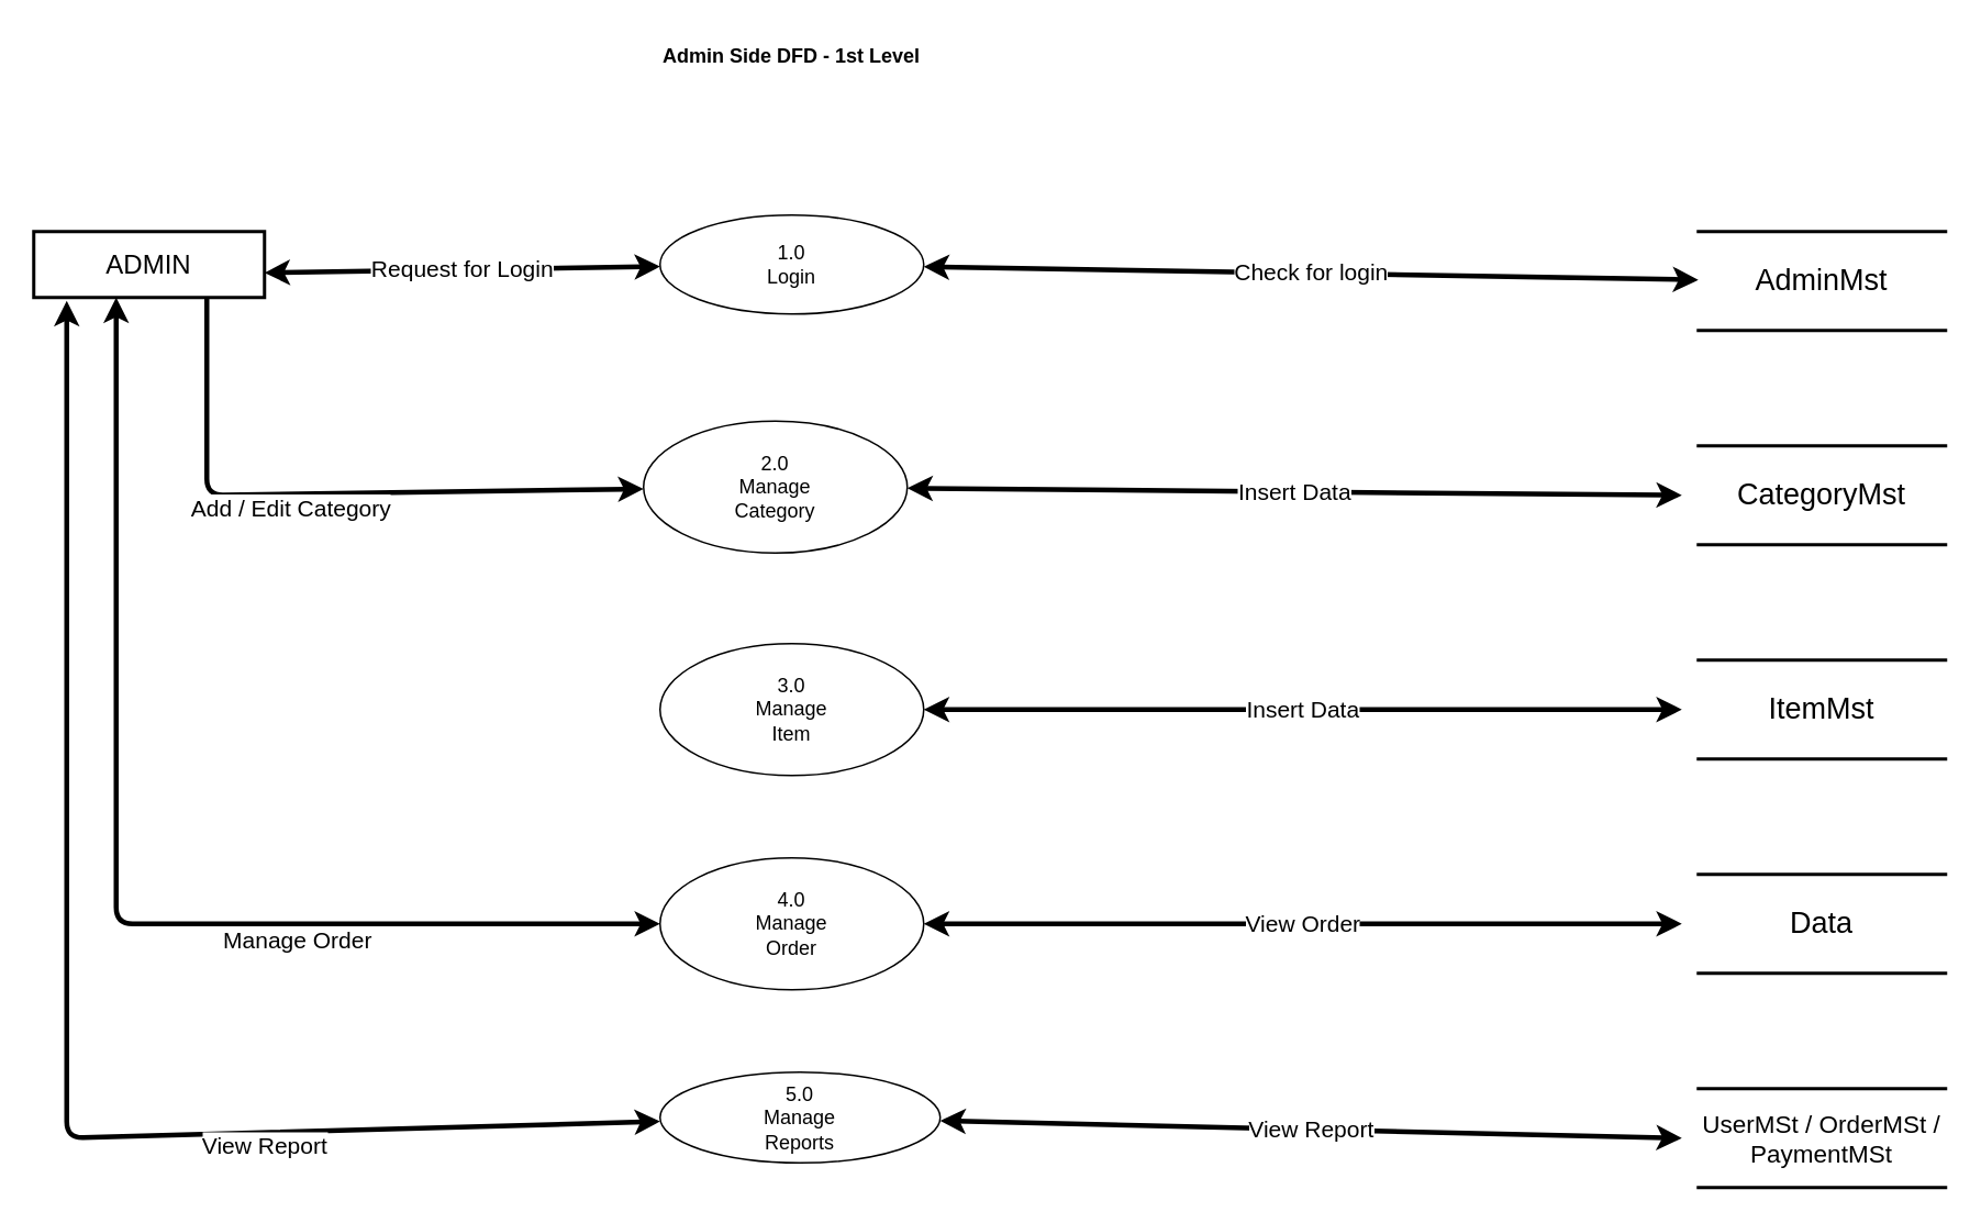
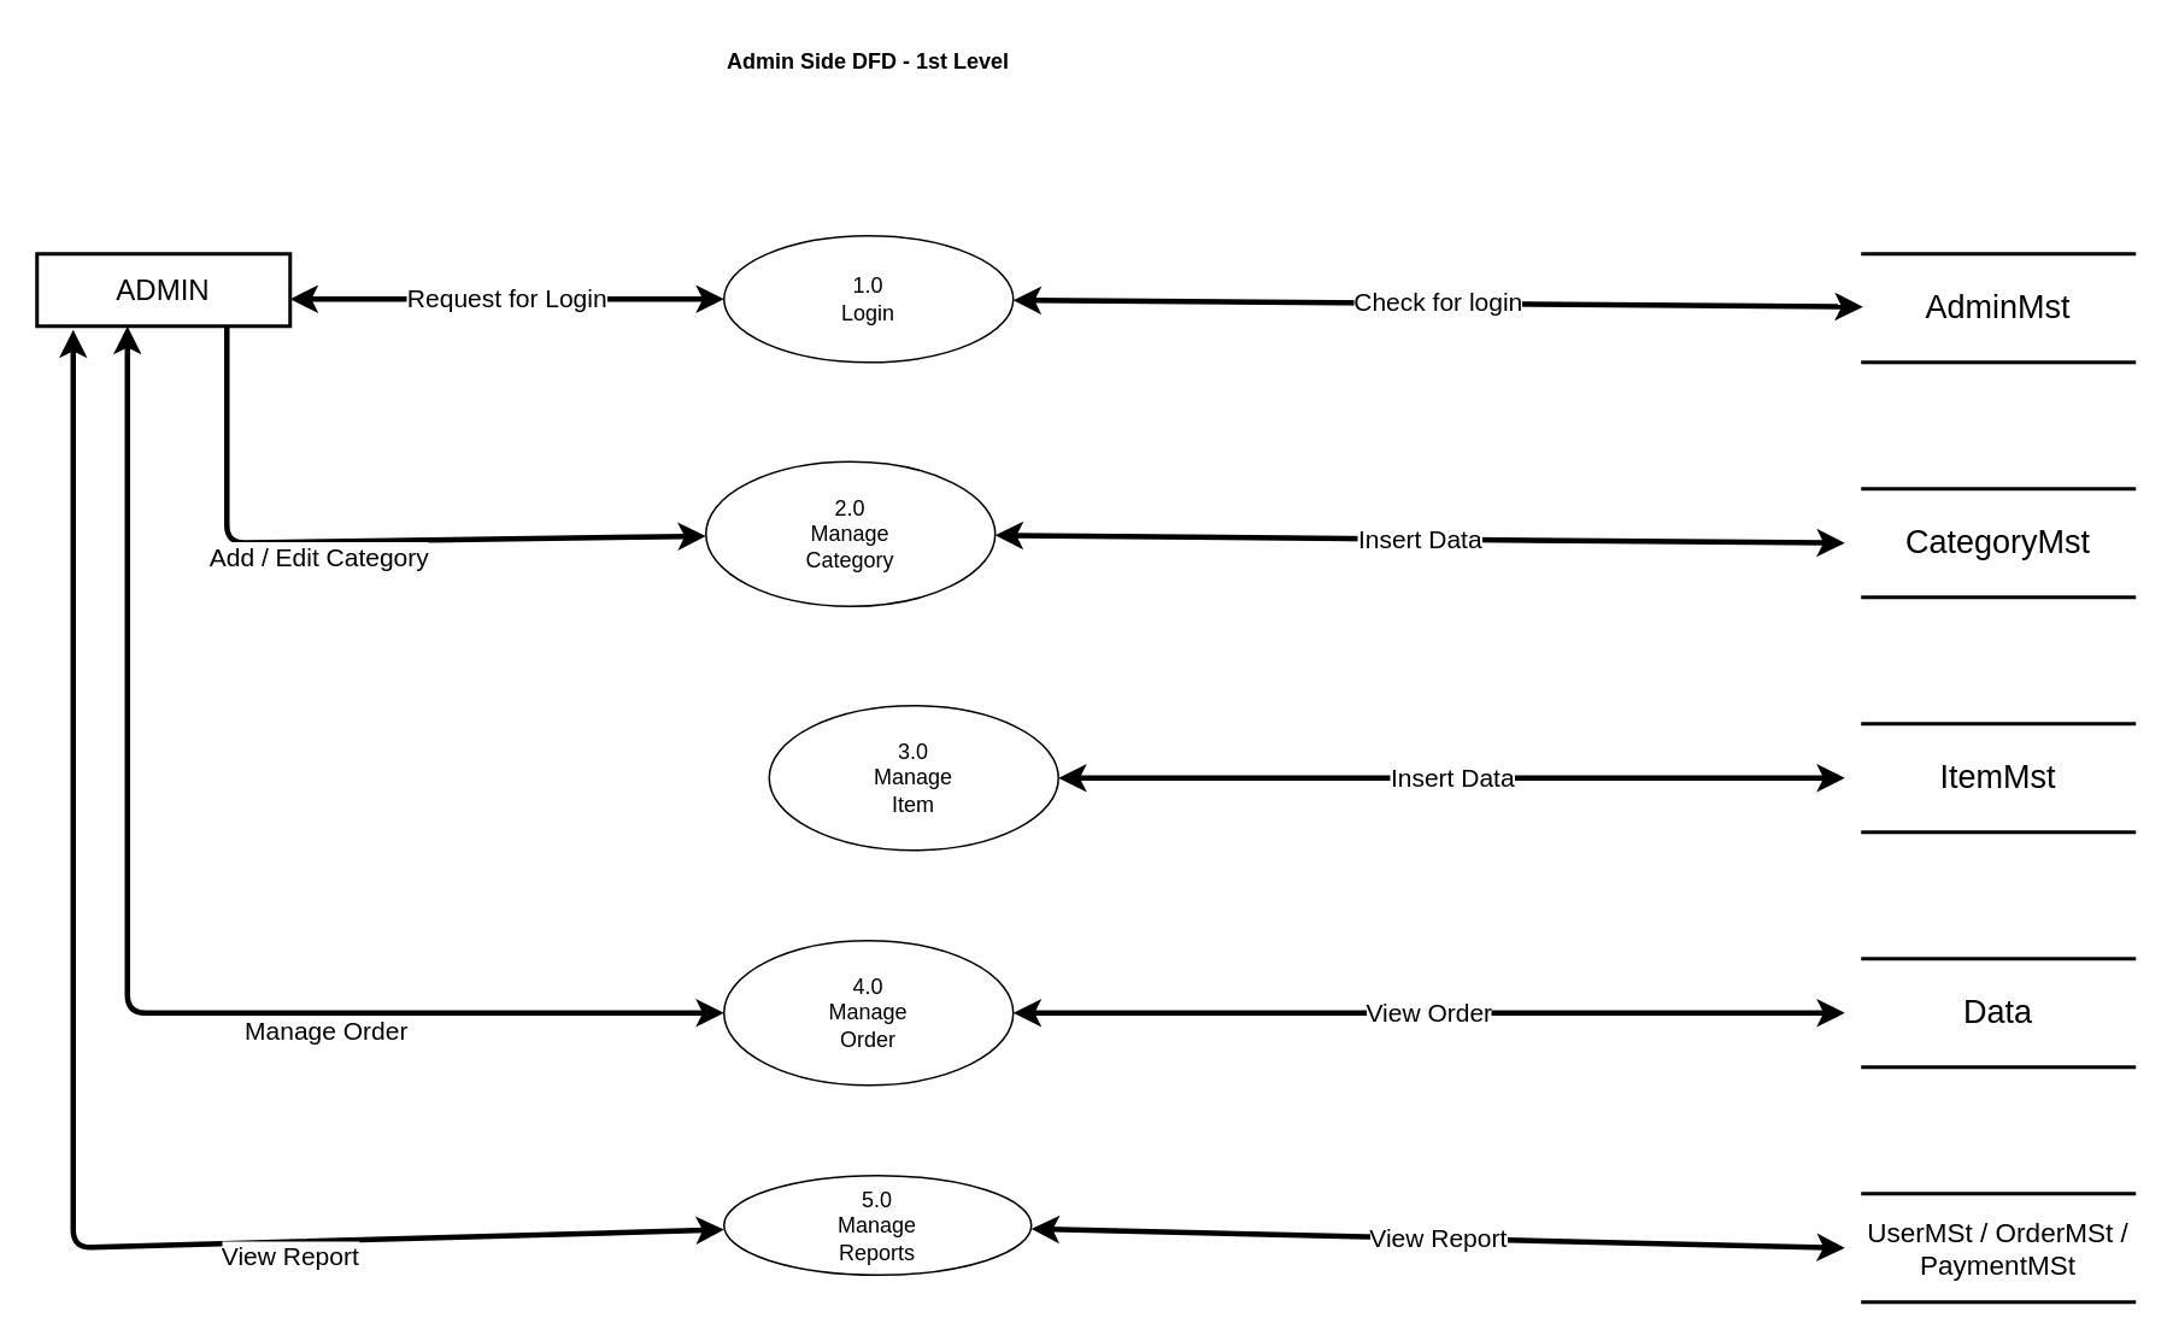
  <mxCell id="0" />
  <mxCell id="1" parent="0" />
  <mxCell id="2" value="Admin Side DFD - 1st Level" style="text;whiteSpace=wrap;html=1;fontStyle=1;" parent="1" vertex="1"><mxGeometry x="400" y="20" width="460" height="30" as="geometry" /></mxCell>
  <mxCell id="3" value="&lt;font style=&quot;font-size: 16px;&quot;&gt;ADMIN&lt;/font&gt;" style="shape=rectangle;whiteSpace=wrap;html=1;strokeWidth=2;" parent="1" vertex="1"><mxGeometry x="20" y="140" width="140" height="40" as="geometry" /></mxCell>
- <mxCell id="4" value="1.0&#10;Login" style="shape=ellipse;whiteSpace=wrap;html=1;" parent="1" vertex="1"><mxGeometry x="400" y="130" width="160" height="60" as="geometry" /></mxCell>
+ <mxCell id="4" value="1.0&#10;Login" style="shape=ellipse;whiteSpace=wrap;html=1;" parent="1" vertex="1"><mxGeometry x="400" y="130" width="160" height="70" as="geometry" /></mxCell>
  <mxCell id="5" value="2.0&#10;Manage&#10;Category" style="shape=ellipse;whiteSpace=wrap;html=1;" parent="1" vertex="1"><mxGeometry x="390" y="255" width="160" height="80" as="geometry" /></mxCell>
- <mxCell id="6" value="3.0&#10;Manage&#10;Item" style="shape=ellipse;whiteSpace=wrap;html=1;" parent="1" vertex="1"><mxGeometry x="400" y="390" width="160" height="80" as="geometry" /></mxCell>
+ <mxCell id="6" value="3.0&#10;Manage&#10;Item" style="shape=ellipse;whiteSpace=wrap;html=1;" parent="1" vertex="1"><mxGeometry x="425" y="390" width="160" height="80" as="geometry" /></mxCell>
  <mxCell id="7" value="4.0&#10;Manage&#10;Order" style="shape=ellipse;whiteSpace=wrap;html=1;" parent="1" vertex="1"><mxGeometry x="400" y="520" width="160" height="80" as="geometry" /></mxCell>
  <mxCell id="8" value="5.0&#10;Manage&#10;Reports" style="shape=ellipse;whiteSpace=wrap;html=1;" parent="1" vertex="1"><mxGeometry x="400" y="650" width="170" height="55" as="geometry" /></mxCell>
  <mxCell id="9" value="&lt;font style=&quot;font-size: 14px;&quot;&gt;Request for Login&lt;/font&gt;" style="endArrow=classic;html=1;strokeWidth=3;startArrow=classic;" parent="1" target="4" edge="1"><mxGeometry as="geometry"><mxPoint x="160" y="165" as="sourcePoint" /></mxGeometry></mxCell>
  <mxCell id="10" value="&lt;font style=&quot;font-size: 14px;&quot;&gt;Add / Edit Category&lt;/font&gt;" style="endArrow=classic;html=1;exitX=0.75;exitY=1;exitDx=0;exitDy=0;strokeWidth=3;" parent="1" source="3" target="5" edge="1"><mxGeometry as="geometry"><Array as="points"><mxPoint x="125" y="300" /></Array><mxPoint x="-82" y="70" as="offset" /></mxGeometry></mxCell>
  <mxCell id="11" value="&lt;font style=&quot;font-size: 14px;&quot;&gt;Manage Order&lt;/font&gt;" style="endArrow=classic;html=1;strokeWidth=3;startArrow=classic;" parent="1" target="7" edge="1"><mxGeometry as="geometry"><mxPoint x="70" y="180" as="sourcePoint" /><Array as="points"><mxPoint x="70" y="560" /></Array><mxPoint x="-55" y="200" as="offset" /></mxGeometry></mxCell>
  <mxCell id="12" value="&lt;font style=&quot;font-size: 14px;&quot;&gt;View Report&lt;/font&gt;" style="endArrow=classic;html=1;strokeWidth=3;startArrow=classic;" parent="1" target="8" edge="1"><mxGeometry as="geometry"><mxPoint x="40" y="182" as="sourcePoint" /><Array as="points"><mxPoint x="40" y="690" /></Array><mxPoint x="-60" y="264" as="offset" /></mxGeometry></mxCell>
  <mxCell id="13" value="&lt;font style=&quot;font-size: 14px;&quot;&gt;Check for login&lt;/font&gt;" style="endArrow=classic;html=1;strokeWidth=3;startArrow=classic;" parent="1" source="4" edge="1"><mxGeometry as="geometry"><mxPoint x="1030" y="169.297" as="targetPoint" /></mxGeometry></mxCell>
  <mxCell id="14" value="&lt;font style=&quot;font-size: 14px;&quot;&gt;Insert Data&lt;/font&gt;" style="endArrow=classic;html=1;strokeWidth=3;startArrow=classic;" parent="1" source="5" edge="1"><mxGeometry as="geometry"><mxPoint x="1020" y="300" as="targetPoint" /></mxGeometry></mxCell>
  <mxCell id="15" value="&lt;font style=&quot;font-size: 14px;&quot;&gt;Insert Data&lt;/font&gt;" style="endArrow=classic;html=1;strokeWidth=3;startArrow=classic;" parent="1" source="6" edge="1"><mxGeometry as="geometry"><mxPoint x="1020" y="430" as="targetPoint" /></mxGeometry></mxCell>
  <mxCell id="16" value="&lt;font style=&quot;font-size: 14px;&quot;&gt;View Order&lt;/font&gt;" style="endArrow=classic;html=1;strokeWidth=3;startArrow=classic;" parent="1" source="7" edge="1"><mxGeometry as="geometry"><mxPoint x="1020" y="560" as="targetPoint" /></mxGeometry></mxCell>
  <mxCell id="17" value="&lt;font style=&quot;font-size: 14px;&quot;&gt;View Report&lt;/font&gt;" style="endArrow=classic;html=1;strokeWidth=3;startArrow=classic;" parent="1" source="8" edge="1"><mxGeometry as="geometry"><mxPoint x="1020" y="690" as="targetPoint" /></mxGeometry></mxCell>
  <mxCell id="18" value="&lt;span style=&quot;text-align: left;&quot;&gt;&lt;font style=&quot;font-size: 18px;&quot;&gt;AdminMst&lt;/font&gt;&lt;/span&gt;" style="shape=partialRectangle;whiteSpace=wrap;html=1;top=0;bottom=0;fillColor=none;direction=south;strokeWidth=2;" vertex="1" parent="1"><mxGeometry x="1030" y="140" width="150" height="60" as="geometry" /></mxCell>
  <mxCell id="19" value="&lt;span style=&quot;text-align: left;&quot;&gt;&lt;font style=&quot;font-size: 18px;&quot;&gt;CategoryMst&lt;/font&gt;&lt;/span&gt;" style="shape=partialRectangle;whiteSpace=wrap;html=1;top=0;bottom=0;fillColor=none;direction=south;strokeWidth=2;" vertex="1" parent="1"><mxGeometry x="1030" y="270" width="150" height="60" as="geometry" /></mxCell>
  <mxCell id="20" value="&lt;span style=&quot;text-align: left;&quot;&gt;&lt;font style=&quot;font-size: 18px;&quot;&gt;ItemMst&lt;/font&gt;&lt;/span&gt;" style="shape=partialRectangle;whiteSpace=wrap;html=1;top=0;bottom=0;fillColor=none;direction=south;strokeWidth=2;" vertex="1" parent="1"><mxGeometry x="1030" y="400" width="150" height="60" as="geometry" /></mxCell>
  <mxCell id="21" value="&lt;span style=&quot;text-align: left;&quot;&gt;&lt;font style=&quot;font-size: 18px;&quot;&gt;Data&lt;/font&gt;&lt;/span&gt;" style="shape=partialRectangle;whiteSpace=wrap;html=1;top=0;bottom=0;fillColor=none;direction=south;strokeWidth=2;" vertex="1" parent="1"><mxGeometry x="1030" y="530" width="150" height="60" as="geometry" /></mxCell>
  <mxCell id="22" value="&lt;span style=&quot;text-align: left;&quot;&gt;&lt;font style=&quot;font-size: 15px;&quot;&gt;UserMSt / OrderMSt / PaymentMSt&lt;/font&gt;&lt;/span&gt;" style="shape=partialRectangle;whiteSpace=wrap;html=1;top=0;bottom=0;fillColor=none;direction=south;strokeWidth=2;" vertex="1" parent="1"><mxGeometry x="1030" y="660" width="150" height="60" as="geometry" /></mxCell>
